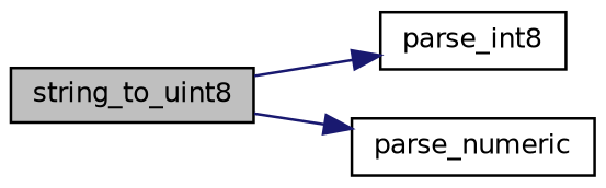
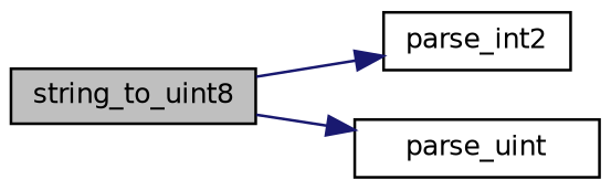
  digraph {
    rankdir=LR
    node [color=black fillcolor=white fontname=Helvetica fontsize=10 shape=record style=filled]
    edge [color=midnightblue fontname=Helvetica fontsize=10 labelfontname=Helvetica labelfontsize=10 style=solid]
    n1 [fillcolor=grey75 fontcolor=black height=0.2 label=string_to_uint8 width=0.4]
-   n2 [height=0.2 label=parse_int8 width=0.4]
-   n3 [height=0.2 label=parse_numeric width=0.4]
+   n2 [height=0.2 label=parse_int2 width=0.4]
+   n3 [height=0.2 label=parse_uint width=0.4]
    n1 -> n2
    n1 -> n3
  }
